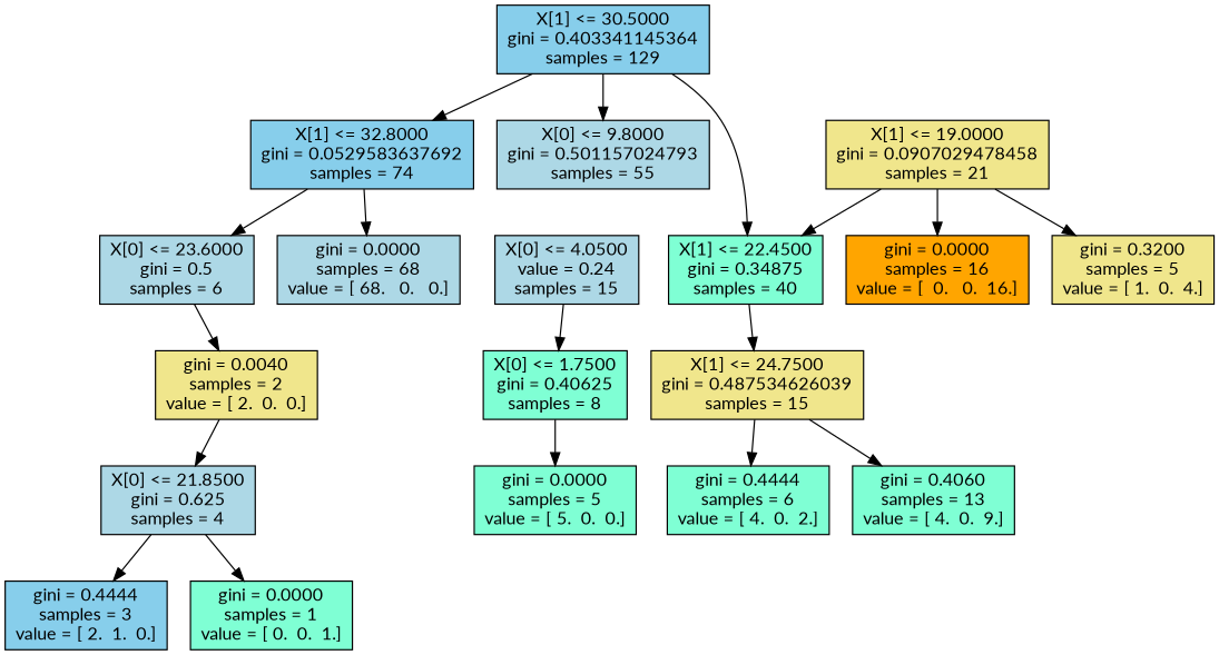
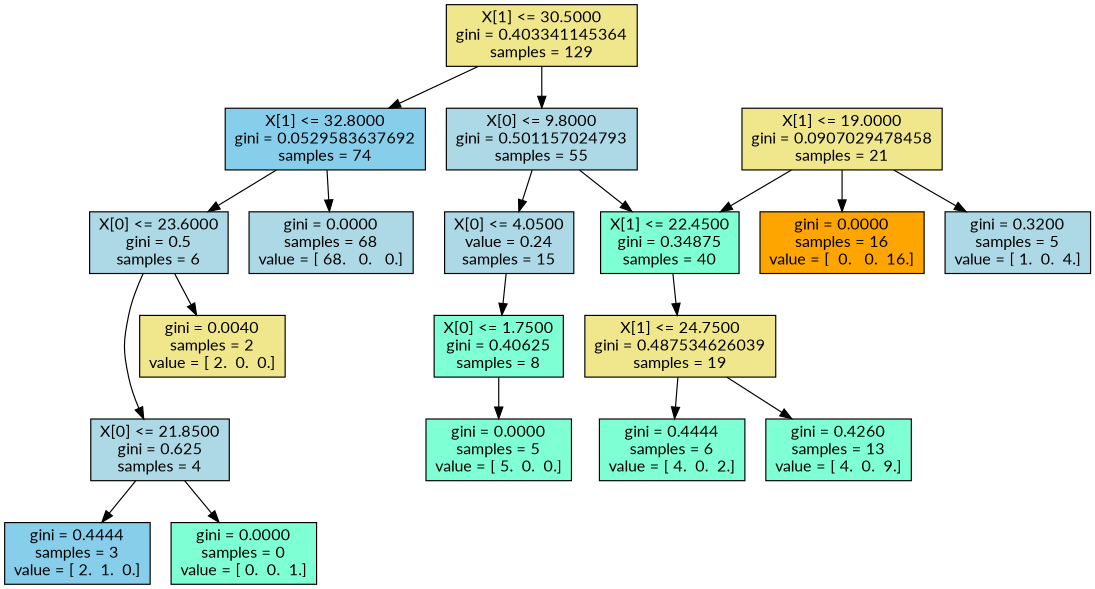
  digraph {
    fontname=Lato
    node [fillcolor=lightblue fontname=Lato shape=box style=filled]
    edge [fontname=Lato]
-   n1 [fillcolor=skyblue label="X[1] <= 30.5000\ngini = 0.403341145364\nsamples = 129"]
+   n1 [fillcolor=khaki label="X[1] <= 30.5000\ngini = 0.403341145364\nsamples = 129"]
    n2 [label="X[0] <= 9.8000\ngini = 0.501157024793\nsamples = 55"]
    n3 [fillcolor=skyblue label="X[1] <= 32.8000\ngini = 0.0529583637692\nsamples = 74"]
    n4 [label="X[0] <= 4.0500\nvalue = 0.24\nsamples = 15"]
    n5 [fillcolor=aquamarine label="X[1] <= 22.4500\ngini = 0.34875\nsamples = 40"]
    n6 [label="X[0] <= 23.6000\ngini = 0.5\nsamples = 6"]
    n7 [label="gini = 0.0000\nsamples = 68\nvalue = [ 68.   0.   0.]"]
    n8 [fillcolor=aquamarine label="X[0] <= 1.7500\ngini = 0.40625\nsamples = 8"]
-   n9 [fillcolor=khaki label="X[1] <= 24.7500\ngini = 0.487534626039\nsamples = 15"]
+   n9 [fillcolor=khaki label="X[1] <= 24.7500\ngini = 0.487534626039\nsamples = 19"]
    n10 [fillcolor=aquamarine label="gini = 0.0000\nsamples = 5\nvalue = [ 5.  0.  0.]"]
    n11 [fillcolor=khaki label="X[1] <= 19.0000\ngini = 0.0907029478458\nsamples = 21"]
    n12 [fillcolor=orange label="gini = 0.0000\nsamples = 16\nvalue = [  0.   0.  16.]"]
-   n13 [fillcolor=khaki label="gini = 0.3200\nsamples = 5\nvalue = [ 1.  0.  4.]"]
+   n13 [label="gini = 0.3200\nsamples = 5\nvalue = [ 1.  0.  4.]"]
    n14 [fillcolor=aquamarine label="gini = 0.4444\nsamples = 6\nvalue = [ 4.  0.  2.]"]
-   n15 [fillcolor=aquamarine label="gini = 0.4060\nsamples = 13\nvalue = [ 4.  0.  9.]"]
+   n15 [fillcolor=aquamarine label="gini = 0.4260\nsamples = 13\nvalue = [ 4.  0.  9.]"]
    n16 [label="X[0] <= 21.8500\ngini = 0.625\nsamples = 4"]
    n17 [fillcolor=khaki label="gini = 0.0040\nsamples = 2\nvalue = [ 2.  0.  0.]"]
    n18 [fillcolor=skyblue label="gini = 0.4444\nsamples = 3\nvalue = [ 2.  1.  0.]"]
-   n19 [fillcolor=aquamarine label="gini = 0.0000\nsamples = 1\nvalue = [ 0.  0.  1.]"]
+   n19 [fillcolor=aquamarine label="gini = 0.0000\nsamples = 0\nvalue = [ 0.  0.  1.]"]
    n1 -> n2
    n1 -> n3
-   n1 -> n5
+   n2 -> n4
+   n2 -> n5
    n3 -> n6
    n3 -> n7
    n4 -> n8
    n5 -> n9
-   n17 -> n16
+   n6 -> n16
    n6 -> n17
    n8 -> n10
    n9 -> n14
    n9 -> n15
    n11 -> n5
    n11 -> n12
    n11 -> n13
    n16 -> n18
    n16 -> n19
  }
